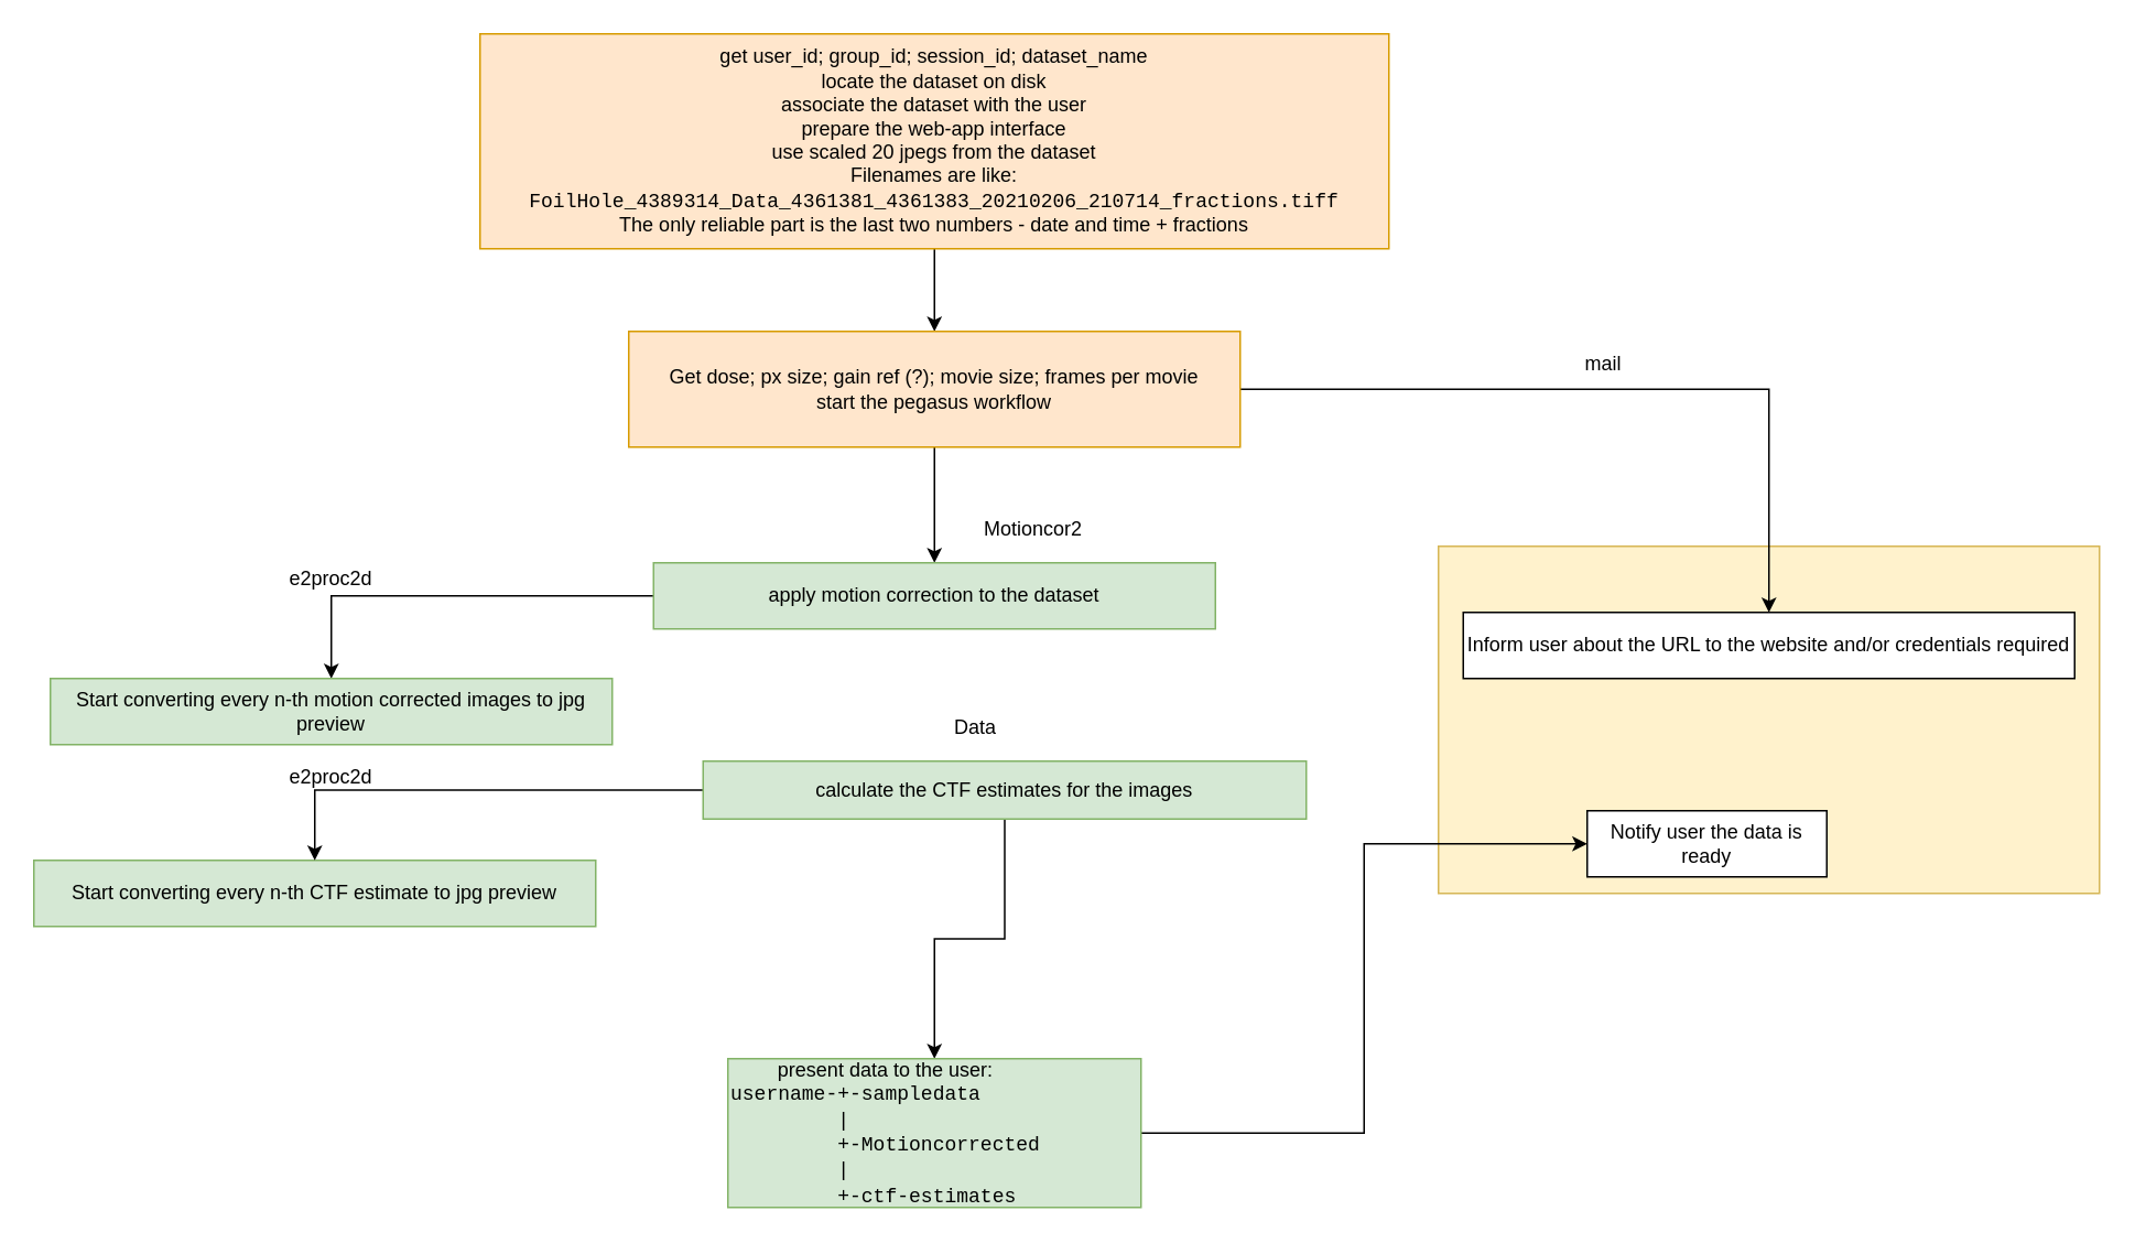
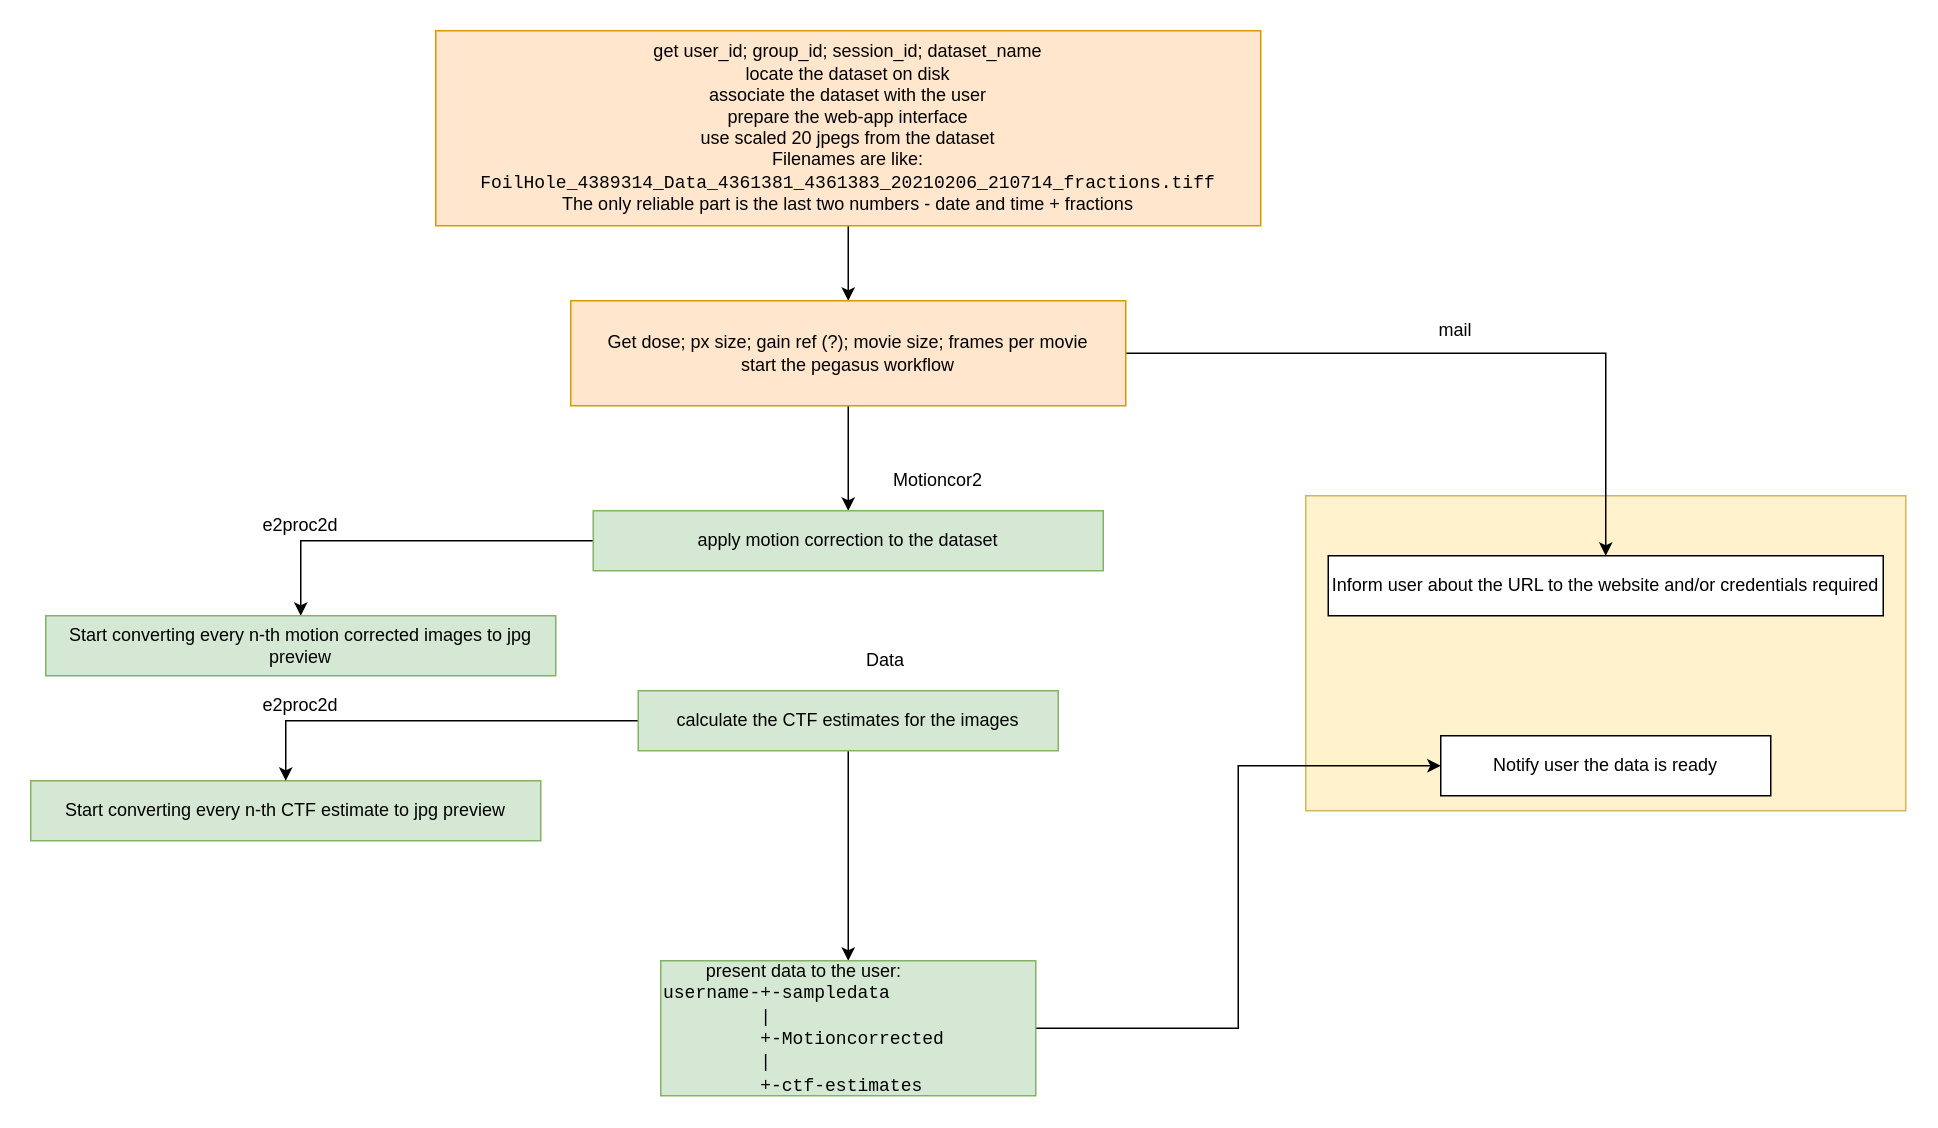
  <mxCell id="0" />
  <mxCell id="1" parent="0" />
  <mxCell id="2" value="" style="rounded=0;whiteSpace=wrap;html=1;fillColor=#fff2cc;strokeColor=#d6b656;" vertex="1" parent="1"><mxGeometry x="870" y="330" width="400" height="210" as="geometry" /></mxCell>
  <mxCell id="3" style="edgeStyle=orthogonalEdgeStyle;rounded=0;orthogonalLoop=1;jettySize=auto;html=1;exitX=0.5;exitY=1;exitDx=0;exitDy=0;" edge="1" parent="1" source="4" target="7"><mxGeometry relative="1" as="geometry" /></mxCell>
  <mxCell id="4" value="get user_id; group_id; session_id; dataset_name&lt;br&gt;locate the dataset on disk&lt;br&gt;associate the dataset with the user&lt;br&gt;prepare the web-app interface&lt;br&gt;use scaled 20 jpegs from the dataset&lt;br&gt;Filenames are like:&lt;br&gt;&lt;font face=&quot;Courier New&quot;&gt;FoilHole_4389314_Data_4361381_4361383_20210206_210714_fractions.tiff&lt;/font&gt;&lt;br&gt;The only reliable part is the last two numbers - date and time + fractions" style="rounded=0;whiteSpace=wrap;html=1;fillColor=#ffe6cc;strokeColor=#d79b00;" vertex="1" parent="1"><mxGeometry x="290" y="20" width="550" height="130" as="geometry" /></mxCell>
  <mxCell id="5" style="edgeStyle=orthogonalEdgeStyle;rounded=0;orthogonalLoop=1;jettySize=auto;html=1;exitX=0.5;exitY=1;exitDx=0;exitDy=0;entryX=0.5;entryY=0;entryDx=0;entryDy=0;entryPerimeter=0;" edge="1" parent="1" source="7" target="9"><mxGeometry relative="1" as="geometry"><mxPoint x="565" y="350" as="targetPoint" /></mxGeometry></mxCell>
  <mxCell id="6" style="edgeStyle=orthogonalEdgeStyle;rounded=0;orthogonalLoop=1;jettySize=auto;html=1;exitX=1;exitY=0.5;exitDx=0;exitDy=0;" edge="1" parent="1" source="7" target="17"><mxGeometry relative="1" as="geometry" /></mxCell>
  <mxCell id="7" value="Get dose; px size; gain ref (?); movie size; frames per movie&lt;br&gt;start the pegasus workflow" style="rounded=0;whiteSpace=wrap;html=1;fillColor=#ffe6cc;strokeColor=#d79b00;" vertex="1" parent="1"><mxGeometry x="380" y="200" width="370" height="70" as="geometry" /></mxCell>
  <mxCell id="8" style="edgeStyle=orthogonalEdgeStyle;rounded=0;orthogonalLoop=1;jettySize=auto;html=1;exitX=0;exitY=0.5;exitDx=0;exitDy=0;" edge="1" parent="1" source="9" target="10"><mxGeometry relative="1" as="geometry" /></mxCell>
  <mxCell id="9" value="apply motion correction to the dataset" style="rounded=0;whiteSpace=wrap;html=1;fillColor=#d5e8d4;strokeColor=#82b366;" vertex="1" parent="1"><mxGeometry x="395" y="340" width="340" height="40" as="geometry" /></mxCell>
  <mxCell id="10" value="Start converting every n-th motion corrected images to jpg preview" style="rounded=0;whiteSpace=wrap;html=1;fillColor=#d5e8d4;strokeColor=#82b366;" vertex="1" parent="1"><mxGeometry x="30" y="410" width="340" height="40" as="geometry" /></mxCell>
  <mxCell id="11" value="Start converting every n-th CTF estimate to jpg preview" style="rounded=0;whiteSpace=wrap;html=1;fillColor=#d5e8d4;strokeColor=#82b366;" vertex="1" parent="1"><mxGeometry x="20" y="520" width="340" height="40" as="geometry" /></mxCell>
  <mxCell id="12" style="edgeStyle=orthogonalEdgeStyle;rounded=0;orthogonalLoop=1;jettySize=auto;html=1;exitX=0;exitY=0.5;exitDx=0;exitDy=0;" edge="1" parent="1" source="14" target="11"><mxGeometry relative="1" as="geometry" /></mxCell>
  <mxCell id="13" style="edgeStyle=orthogonalEdgeStyle;rounded=0;orthogonalLoop=1;jettySize=auto;html=1;exitX=0.5;exitY=1;exitDx=0;exitDy=0;" edge="1" parent="1" source="14" target="16"><mxGeometry relative="1" as="geometry" /></mxCell>
- <mxCell id="14" value="calculate the CTF estimates for the images" style="rounded=0;whiteSpace=wrap;html=1;fillColor=#d5e8d4;strokeColor=#82b366;" vertex="1" parent="1"><mxGeometry x="425" y="460" width="365" height="35" as="geometry" /></mxCell>
+ <mxCell id="14" value="calculate the CTF estimates for the images" style="rounded=0;whiteSpace=wrap;html=1;fillColor=#d5e8d4;strokeColor=#82b366;" vertex="1" parent="1"><mxGeometry x="425" y="460" width="280" height="40" as="geometry" /></mxCell>
  <mxCell id="15" style="edgeStyle=orthogonalEdgeStyle;rounded=0;orthogonalLoop=1;jettySize=auto;html=1;exitX=1;exitY=0.5;exitDx=0;exitDy=0;entryX=0;entryY=0.5;entryDx=0;entryDy=0;" edge="1" parent="1" source="16" target="18"><mxGeometry relative="1" as="geometry" /></mxCell>
  <mxCell id="16" value="&lt;div style=&quot;text-align: center&quot;&gt;&lt;span&gt;present data to the user:&lt;/span&gt;&lt;/div&gt;&lt;font face=&quot;Courier New&quot;&gt;username-+-sampledata&lt;br&gt;&amp;nbsp; &amp;nbsp; &amp;nbsp; &amp;nbsp; &amp;nbsp;|&lt;br&gt;&amp;nbsp; &amp;nbsp; &amp;nbsp; &amp;nbsp; &amp;nbsp;+-Motioncorrected&lt;br&gt;&amp;nbsp; &amp;nbsp; &amp;nbsp; &amp;nbsp; &amp;nbsp;|&lt;br&gt;&amp;nbsp; &amp;nbsp; &amp;nbsp; &amp;nbsp; &amp;nbsp;+-ctf-estimates&lt;/font&gt;" style="rounded=0;whiteSpace=wrap;html=1;fillColor=#d5e8d4;strokeColor=#82b366;align=left;" vertex="1" parent="1"><mxGeometry x="440" y="640" width="250" height="90" as="geometry" /></mxCell>
  <mxCell id="17" value="Inform user about the URL to the website and/or credentials required" style="rounded=0;whiteSpace=wrap;html=1;" vertex="1" parent="1"><mxGeometry x="885" y="370" width="370" height="40" as="geometry" /></mxCell>
- <mxCell id="18" value="Notify user the data is ready" style="rounded=0;whiteSpace=wrap;html=1;" vertex="1" parent="1"><mxGeometry x="960" y="490" width="145" height="40" as="geometry" /></mxCell>
+ <mxCell id="18" value="Notify user the data is ready" style="rounded=0;whiteSpace=wrap;html=1;" vertex="1" parent="1"><mxGeometry x="960" y="490" width="220" height="40" as="geometry" /></mxCell>
  <mxCell id="19" value="e2proc2d" style="text;html=1;strokeColor=none;fillColor=none;align=center;verticalAlign=middle;whiteSpace=wrap;rounded=0;" vertex="1" parent="1"><mxGeometry x="180" y="340" width="40" height="20" as="geometry" /></mxCell>
  <mxCell id="20" value="e2proc2d" style="text;html=1;strokeColor=none;fillColor=none;align=center;verticalAlign=middle;whiteSpace=wrap;rounded=0;" vertex="1" parent="1"><mxGeometry x="180" y="460" width="40" height="20" as="geometry" /></mxCell>
  <mxCell id="21" value="Motioncor2" style="text;html=1;strokeColor=none;fillColor=none;align=center;verticalAlign=middle;whiteSpace=wrap;rounded=0;" vertex="1" parent="1"><mxGeometry x="605" y="310" width="40" height="20" as="geometry" /></mxCell>
  <mxCell id="22" value="Data" style="text;html=1;strokeColor=none;fillColor=none;align=center;verticalAlign=middle;whiteSpace=wrap;rounded=0;" vertex="1" parent="1"><mxGeometry x="570" y="430" width="40" height="20" as="geometry" /></mxCell>
  <mxCell id="23" value="mail" style="text;html=1;strokeColor=none;fillColor=none;align=center;verticalAlign=middle;whiteSpace=wrap;rounded=0;" vertex="1" parent="1"><mxGeometry x="950" y="210" width="40" height="20" as="geometry" /></mxCell>
